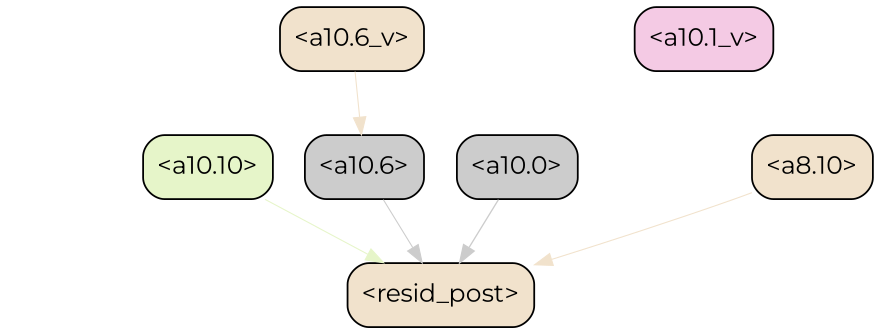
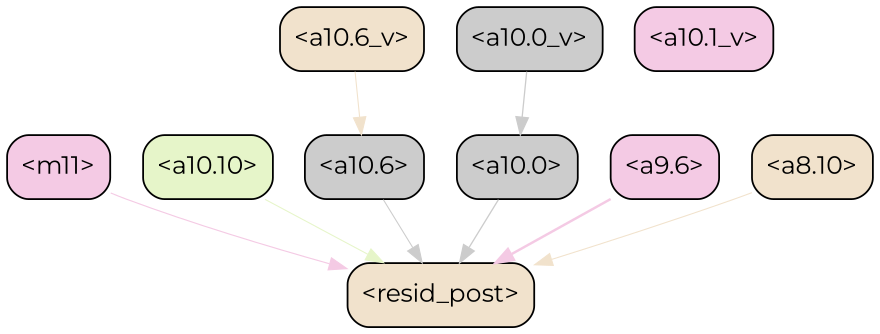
  strict digraph {
    fontname=Montserrat
    splines=true
    node [color=black fillcolor="#f4cae4" fontname=Montserrat shape=box style="filled, rounded"]
    edge [color="#cccccc" fontname=Montserrat penwidth=0.6]
+   "<m11>"
    "<resid_post>" [fillcolor="#f1e2cc"]
    "<a10.10>" [fillcolor="#e6f5c9"]
    "<a10.6>" [fillcolor="#cccccc"]
    "<a10.0>" [fillcolor="#cccccc"]
+   "<a9.6>"
    "<a8.10>" [fillcolor="#f1e2cc"]
    "<a10.6_v>" [fillcolor="#f1e2cc"]
    "<a10.1_v>"
+   "<a10.0_v>" [fillcolor="#cccccc"]
+   "<m11>" -> "<resid_post>" [color="#f4cae4" penwidth=0.6392734050750732]
    "<a10.10>" -> "<resid_post>" [color="#e6f5c9"]
    "<a10.6>" -> "<resid_post>"
    "<a10.0>" -> "<resid_post>" [penwidth=0.7430362701416016]
+   "<a9.6>" -> "<resid_post>" [color="#f4cae4" penwidth=1.394308090209961]
    "<a8.10>" -> "<resid_post>" [color="#f1e2cc"]
    "<a10.6_v>" -> "<a10.6>" [color="#f1e2cc"]
+   "<a10.0_v>" -> "<a10.0>" [penwidth=0.7329092025756836]
  }
